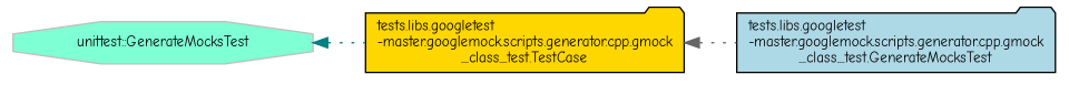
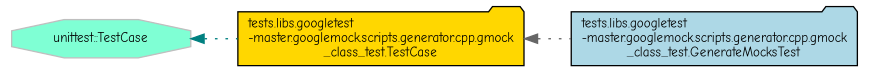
  digraph {
    rankdir=LR
    fontname="Comic Neue"
    node [color=black fontname="Comic Neue" fontsize=10 shape=folder style=filled]
    edge [dir=back fontname="Comic Neue" fontsize=10 labelfontname=Helvetica labelfontsize=10 style=dotted]
    n1 [fillcolor=lightblue fontcolor=black height=0.2 label="tests.libs.googletest\l-master.googlemock.scripts.generator.cpp.gmock\l_class_test.GenerateMocksTest" width=0.4]
    n2 [fillcolor=gold height=0.2 label="tests.libs.googletest\l-master.googlemock.scripts.generator.cpp.gmock\l_class_test.TestCase" width=0.4]
-   n3 [color=grey75 fillcolor=aquamarine height=0.2 label="unittest::GenerateMocksTest" shape=octagon width=0.4]
+   n3 [color=grey75 fillcolor=aquamarine height=0.2 label="unittest::TestCase" shape=octagon width=0.4]
    n2 -> n1 [color=gray40]
    n3 -> n2 [color=teal]
  }
